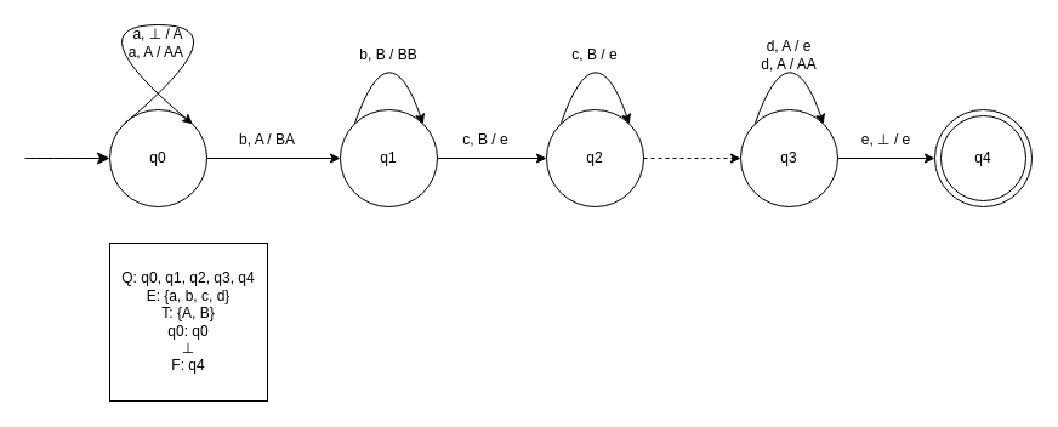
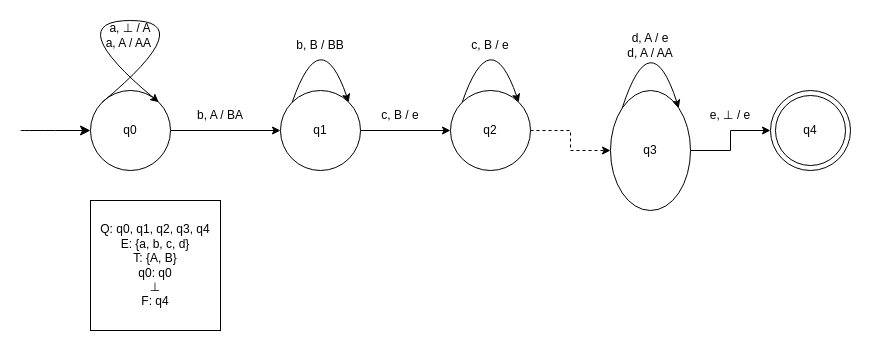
  <mxCell id="0" />
  <mxCell id="1" parent="0" />
  <mxCell id="2" style="edgeStyle=orthogonalEdgeStyle;rounded=0;orthogonalLoop=1;jettySize=auto;html=1;entryX=0;entryY=0.5;entryDx=0;entryDy=0;" parent="1" source="3" target="5" edge="1"><mxGeometry relative="1" as="geometry" /></mxCell>
  <mxCell id="3" value="q0" style="ellipse;whiteSpace=wrap;html=1;aspect=fixed;" parent="1" vertex="1"><mxGeometry x="90" y="90" width="80" height="80" as="geometry" /></mxCell>
  <mxCell id="4" style="edgeStyle=orthogonalEdgeStyle;rounded=0;orthogonalLoop=1;jettySize=auto;html=1;entryX=0;entryY=0.5;entryDx=0;entryDy=0;" parent="1" source="5" target="12" edge="1"><mxGeometry relative="1" as="geometry" /></mxCell>
  <mxCell id="5" value="q1" style="ellipse;whiteSpace=wrap;html=1;aspect=fixed;" parent="1" vertex="1"><mxGeometry x="280" y="90" width="80" height="80" as="geometry" /></mxCell>
  <mxCell id="6" style="rounded=0;orthogonalLoop=1;jettySize=auto;html=1;exitX=0;exitY=0;exitDx=0;exitDy=0;entryX=1;entryY=0;entryDx=0;entryDy=0;curved=1;" parent="1" source="3" target="3" edge="1"><mxGeometry relative="1" as="geometry"><Array as="points"><mxPoint x="200" y="20" /><mxPoint x="60" y="20" /></Array></mxGeometry></mxCell>
  <mxCell id="7" value="a,&amp;nbsp;&lt;span style=&quot;text-align: start;&quot;&gt;⊥ / A&lt;/span&gt;&lt;div&gt;a, A / AA&amp;nbsp;&lt;/div&gt;" style="text;html=1;whiteSpace=wrap;strokeColor=none;fillColor=none;align=center;verticalAlign=middle;rounded=0;" parent="1" vertex="1"><mxGeometry x="100" y="20" width="60" height="30" as="geometry" /></mxCell>
  <mxCell id="8" value="b, A / BA" style="text;html=1;whiteSpace=wrap;strokeColor=none;fillColor=none;align=center;verticalAlign=middle;rounded=0;" parent="1" vertex="1"><mxGeometry x="190" y="100" width="60" height="30" as="geometry" /></mxCell>
  <mxCell id="9" style="rounded=0;orthogonalLoop=1;jettySize=auto;html=1;exitX=0;exitY=0;exitDx=0;exitDy=0;entryX=1;entryY=0;entryDx=0;entryDy=0;curved=1;" parent="1" source="5" target="5" edge="1"><mxGeometry relative="1" as="geometry"><Array as="points"><mxPoint x="320" y="20" /></Array></mxGeometry></mxCell>
  <mxCell id="10" value="b, B / BB" style="text;html=1;whiteSpace=wrap;strokeColor=none;fillColor=none;align=center;verticalAlign=middle;rounded=0;" parent="1" vertex="1"><mxGeometry x="290" y="30" width="60" height="30" as="geometry" /></mxCell>
  <mxCell id="11" style="edgeStyle=orthogonalEdgeStyle;rounded=0;orthogonalLoop=1;jettySize=auto;html=1;entryX=0;entryY=0.5;entryDx=0;entryDy=0;dashed=1;" parent="1" source="12" target="17" edge="1"><mxGeometry relative="1" as="geometry" /></mxCell>
  <mxCell id="12" value="q2" style="ellipse;whiteSpace=wrap;html=1;aspect=fixed;" parent="1" vertex="1"><mxGeometry x="450" y="90" width="80" height="80" as="geometry" /></mxCell>
  <mxCell id="13" value="c, B / e" style="text;html=1;whiteSpace=wrap;strokeColor=none;fillColor=none;align=center;verticalAlign=middle;rounded=0;" parent="1" vertex="1"><mxGeometry x="370" y="100" width="60" height="30" as="geometry" /></mxCell>
  <mxCell id="14" style="rounded=0;orthogonalLoop=1;jettySize=auto;html=1;exitX=0;exitY=0;exitDx=0;exitDy=0;entryX=1;entryY=0;entryDx=0;entryDy=0;curved=1;" parent="1" source="12" target="12" edge="1"><mxGeometry relative="1" as="geometry"><Array as="points"><mxPoint x="490" y="20" /></Array></mxGeometry></mxCell>
  <mxCell id="15" value="c, B / e" style="text;html=1;whiteSpace=wrap;strokeColor=none;fillColor=none;align=center;verticalAlign=middle;rounded=0;" parent="1" vertex="1"><mxGeometry x="460" y="30" width="60" height="30" as="geometry" /></mxCell>
  <mxCell id="16" style="edgeStyle=orthogonalEdgeStyle;rounded=0;orthogonalLoop=1;jettySize=auto;html=1;entryX=0;entryY=0.5;entryDx=0;entryDy=0;" parent="1" source="17" target="20" edge="1"><mxGeometry relative="1" as="geometry" /></mxCell>
- <mxCell id="17" value="q3" style="ellipse;whiteSpace=wrap;html=1;aspect=fixed;" parent="1" vertex="1"><mxGeometry x="610" y="90" width="80" height="80" as="geometry" /></mxCell>
+ <mxCell id="17" value="q3" style="ellipse;whiteSpace=wrap;html=1;aspect=fixed;" parent="1" vertex="1"><mxGeometry x="610" y="90" width="80" height="120" as="geometry" /></mxCell>
  <mxCell id="18" style="rounded=0;orthogonalLoop=1;jettySize=auto;html=1;exitX=0;exitY=0;exitDx=0;exitDy=0;entryX=1;entryY=0;entryDx=0;entryDy=0;curved=1;" parent="1" source="17" target="17" edge="1"><mxGeometry relative="1" as="geometry"><Array as="points"><mxPoint x="650" y="20" /></Array></mxGeometry></mxCell>
  <mxCell id="19" value="d, A / e&lt;div&gt;d, A / AA&lt;/div&gt;" style="text;html=1;whiteSpace=wrap;strokeColor=none;fillColor=none;align=center;verticalAlign=middle;rounded=0;" parent="1" vertex="1"><mxGeometry x="620" y="30" width="60" height="30" as="geometry" /></mxCell>
  <mxCell id="20" value="q4" style="ellipse;whiteSpace=wrap;html=1;aspect=fixed;" parent="1" vertex="1"><mxGeometry x="770" y="90" width="80" height="80" as="geometry" /></mxCell>
  <mxCell id="21" value="e,&amp;nbsp;&lt;span style=&quot;text-align: start;&quot;&gt;⊥ / e&lt;/span&gt;" style="text;html=1;whiteSpace=wrap;strokeColor=none;fillColor=none;align=center;verticalAlign=middle;rounded=0;" parent="1" vertex="1"><mxGeometry x="700" y="100" width="60" height="30" as="geometry" /></mxCell>
  <mxCell id="22" value="q4" style="ellipse;whiteSpace=wrap;html=1;aspect=fixed;" parent="1" vertex="1"><mxGeometry x="775" y="95" width="70" height="70" as="geometry" /></mxCell>
  <mxCell id="23" value="Q: q0, q1, q2, q3, q4&lt;div&gt;E: {a, b, c, d}&lt;/div&gt;&lt;div&gt;T: {A, B}&lt;/div&gt;&lt;div&gt;q0: q0&lt;/div&gt;&lt;div&gt;&lt;span style=&quot;text-align: start;&quot;&gt;⊥&lt;/span&gt;&lt;/div&gt;&lt;div&gt;&lt;span style=&quot;text-align: start;&quot;&gt;F: q4&lt;/span&gt;&lt;/div&gt;" style="whiteSpace=wrap;html=1;aspect=fixed;" parent="1" vertex="1"><mxGeometry x="90" y="200" width="130" height="130" as="geometry" /></mxCell>
  <mxCell id="24" value="" style="endArrow=classic;html=1;rounded=0;fontSize=12;startSize=8;endSize=8;curved=1;entryX=0;entryY=0.5;entryDx=0;entryDy=0;" edge="1" parent="1" target="3"><mxGeometry width="50" height="50" relative="1" as="geometry"><mxPoint x="20" y="130" as="sourcePoint" /><mxPoint x="70" y="140" as="targetPoint" /></mxGeometry></mxCell>
